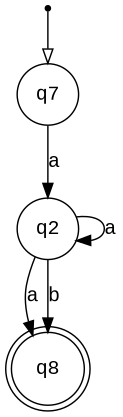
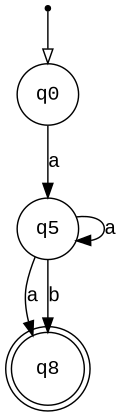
  digraph {
    fontname="Liberation Mono"
    node [fontname="Liberation Mono" shape=circle]
    edge [fontname="Liberation Mono"]
    __start [shape=point]
-   q0 [label=q7]
-   q2
+   q0
+   q2 [label=q5]
    n4 [label=q8 shape=doublecircle]
    __start -> q0 [arrowhead=empty]
    q0 -> q2 [label=a]
    q2 -> q2 [label=a]
    q2 -> n4 [label=a]
    q2 -> n4 [label=b]
  }
